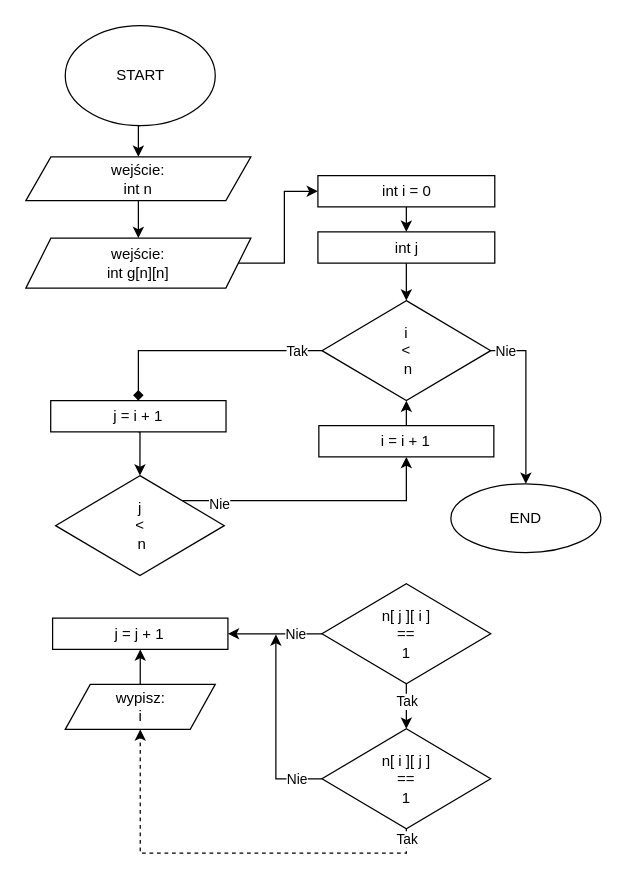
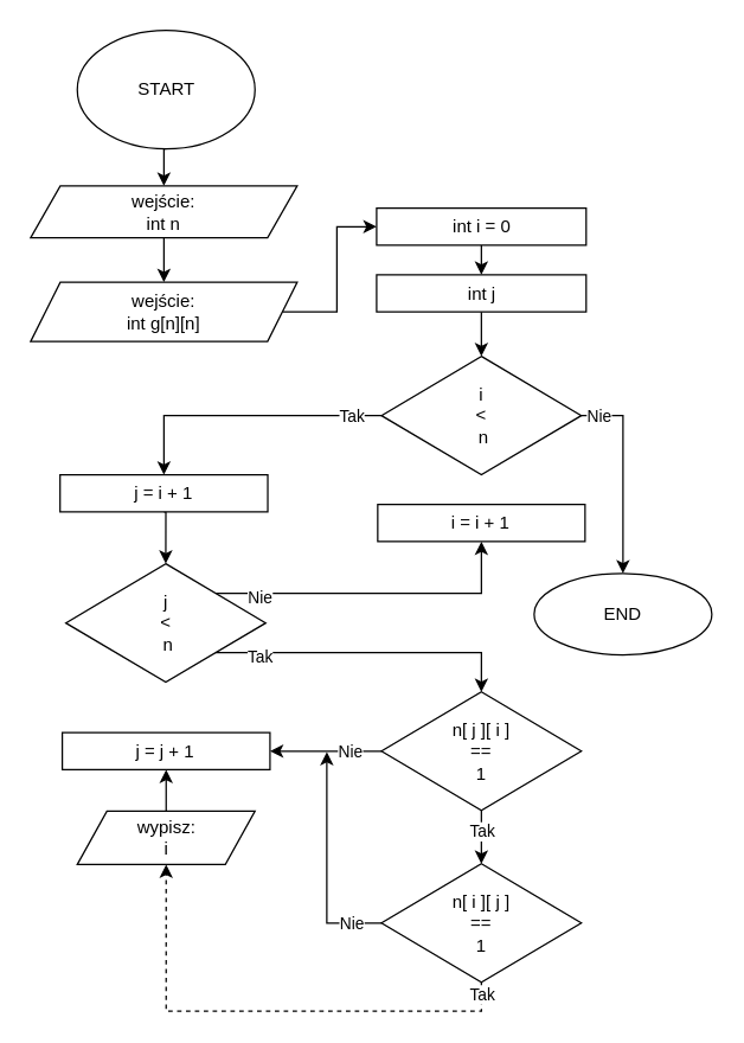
  <mxCell id="0" />
  <mxCell id="1" parent="0" />
  <mxCell id="2" style="edgeStyle=orthogonalEdgeStyle;rounded=0;orthogonalLoop=1;jettySize=auto;html=1;exitX=0.5;exitY=1;exitDx=0;exitDy=0;entryX=0.5;entryY=0;entryDx=0;entryDy=0;" parent="1" source="3" target="15" edge="1"><mxGeometry relative="1" as="geometry" /></mxCell>
  <mxCell id="3" value="START" style="ellipse;whiteSpace=wrap;html=1;" parent="1" vertex="1"><mxGeometry x="51.5" y="20" width="120" height="80" as="geometry" /></mxCell>
  <mxCell id="4" style="edgeStyle=orthogonalEdgeStyle;rounded=0;orthogonalLoop=1;jettySize=auto;html=1;exitX=1;exitY=0.5;exitDx=0;exitDy=0;entryX=0;entryY=0.5;entryDx=0;entryDy=0;" parent="1" source="5" target="32" edge="1"><mxGeometry relative="1" as="geometry"><mxPoint x="251.13" y="102.5" as="targetPoint" /></mxGeometry></mxCell>
  <mxCell id="5" value="wejście:&lt;br&gt;int g[n][n]" style="shape=parallelogram;perimeter=parallelogramPerimeter;whiteSpace=wrap;html=1;fixedSize=1;" parent="1" vertex="1"><mxGeometry x="20" y="190" width="180" height="40" as="geometry" /></mxCell>
  <mxCell id="6" style="edgeStyle=orthogonalEdgeStyle;rounded=0;orthogonalLoop=1;jettySize=auto;html=1;exitX=0.5;exitY=1;exitDx=0;exitDy=0;entryX=0.5;entryY=0;entryDx=0;entryDy=0;" edge="1" parent="1" source="7" target="12"><mxGeometry relative="1" as="geometry" /></mxCell>
  <mxCell id="7" value="int j" style="rounded=0;whiteSpace=wrap;html=1;" parent="1" vertex="1"><mxGeometry x="253.63" y="185" width="141.5" height="25" as="geometry" /></mxCell>
- <mxCell id="8" style="edgeStyle=orthogonalEdgeStyle;rounded=0;orthogonalLoop=1;jettySize=auto;html=1;exitX=0;exitY=0.5;exitDx=0;exitDy=0;entryX=0.5;entryY=0;entryDx=0;entryDy=0;endArrow=diamond;" parent="1" source="12" target="17" edge="1"><mxGeometry relative="1" as="geometry"><mxPoint x="161.5" y="280" as="targetPoint" /></mxGeometry></mxCell>
+ <mxCell id="8" style="edgeStyle=orthogonalEdgeStyle;rounded=0;orthogonalLoop=1;jettySize=auto;html=1;exitX=0;exitY=0.5;exitDx=0;exitDy=0;entryX=0.5;entryY=0;entryDx=0;entryDy=0;" parent="1" source="12" target="17" edge="1"><mxGeometry relative="1" as="geometry"><mxPoint x="161.5" y="280" as="targetPoint" /></mxGeometry></mxCell>
  <mxCell id="9" value="Tak" style="edgeLabel;html=1;align=center;verticalAlign=middle;resizable=0;points=[];" parent="8" vertex="1" connectable="0"><mxGeometry x="-0.708" relative="1" as="geometry"><mxPoint x="7" as="offset" /></mxGeometry></mxCell>
  <mxCell id="10" style="edgeStyle=orthogonalEdgeStyle;rounded=0;orthogonalLoop=1;jettySize=auto;html=1;exitX=1;exitY=0.5;exitDx=0;exitDy=0;entryX=0.5;entryY=0;entryDx=0;entryDy=0;" edge="1" parent="1" source="12" target="13"><mxGeometry relative="1" as="geometry" /></mxCell>
  <mxCell id="11" value="Nie" style="edgeLabel;html=1;align=center;verticalAlign=middle;resizable=0;points=[];" vertex="1" connectable="0" parent="10"><mxGeometry x="-0.873" y="-1" relative="1" as="geometry"><mxPoint x="3" y="-1" as="offset" /></mxGeometry></mxCell>
  <mxCell id="12" value="i&lt;br&gt;&amp;lt;&lt;br&gt;&amp;nbsp;n" style="rhombus;whiteSpace=wrap;html=1;" parent="1" vertex="1"><mxGeometry x="256.88" y="240" width="135" height="80" as="geometry" /></mxCell>
  <mxCell id="13" value="END" style="ellipse;whiteSpace=wrap;html=1;" parent="1" vertex="1"><mxGeometry x="360" y="386.5" width="120" height="55" as="geometry" /></mxCell>
  <mxCell id="14" style="edgeStyle=orthogonalEdgeStyle;rounded=0;orthogonalLoop=1;jettySize=auto;html=1;exitX=0.5;exitY=1;exitDx=0;exitDy=0;entryX=0.5;entryY=0;entryDx=0;entryDy=0;" parent="1" source="15" target="5" edge="1"><mxGeometry relative="1" as="geometry" /></mxCell>
  <mxCell id="15" value="wejście:&lt;br&gt;int n" style="shape=parallelogram;perimeter=parallelogramPerimeter;whiteSpace=wrap;html=1;fixedSize=1;" parent="1" vertex="1"><mxGeometry x="20" y="125" width="180" height="35" as="geometry" /></mxCell>
  <mxCell id="16" style="edgeStyle=orthogonalEdgeStyle;rounded=0;orthogonalLoop=1;jettySize=auto;html=1;exitX=0.5;exitY=1;exitDx=0;exitDy=0;entryX=0.5;entryY=0;entryDx=0;entryDy=0;" edge="1" parent="1" source="17" target="22"><mxGeometry relative="1" as="geometry" /></mxCell>
  <mxCell id="17" value="j = i + 1" style="rounded=0;whiteSpace=wrap;html=1;" parent="1" vertex="1"><mxGeometry x="39.87" y="320" width="140.25" height="25" as="geometry" /></mxCell>
  <mxCell id="18" style="edgeStyle=orthogonalEdgeStyle;rounded=0;orthogonalLoop=1;jettySize=auto;html=1;exitX=1;exitY=0;exitDx=0;exitDy=0;entryX=0.5;entryY=1;entryDx=0;entryDy=0;" parent="1" source="22" edge="1" target="24"><mxGeometry relative="1" as="geometry"><mxPoint x="256.88" y="460" as="targetPoint" /></mxGeometry></mxCell>
  <mxCell id="19" value="Nie" style="edgeLabel;html=1;align=center;verticalAlign=middle;resizable=0;points=[];" parent="18" vertex="1" connectable="0"><mxGeometry x="-0.74" y="1" relative="1" as="geometry"><mxPoint x="1" y="3" as="offset" /></mxGeometry></mxCell>
+ <mxCell id="20" style="edgeStyle=orthogonalEdgeStyle;rounded=0;orthogonalLoop=1;jettySize=auto;html=1;exitX=1;exitY=1;exitDx=0;exitDy=0;entryX=0.5;entryY=0;entryDx=0;entryDy=0;" edge="1" parent="1" source="22" target="30"><mxGeometry relative="1" as="geometry"><Array as="points"><mxPoint x="324" y="440" /></Array></mxGeometry></mxCell>
+ <mxCell id="21" value="Tak" style="edgeLabel;html=1;align=center;verticalAlign=middle;resizable=0;points=[];" vertex="1" connectable="0" parent="20"><mxGeometry x="-0.831" relative="1" as="geometry"><mxPoint x="12" y="2" as="offset" /></mxGeometry></mxCell>
  <mxCell id="22" value="j&lt;br&gt;&amp;lt;&lt;br&gt;&amp;nbsp;n" style="rhombus;whiteSpace=wrap;html=1;" parent="1" vertex="1"><mxGeometry x="43.75" y="380" width="135" height="80" as="geometry" /></mxCell>
- <mxCell id="23" style="edgeStyle=orthogonalEdgeStyle;rounded=0;orthogonalLoop=1;jettySize=auto;html=1;exitX=0.5;exitY=0;exitDx=0;exitDy=0;entryX=0.5;entryY=1;entryDx=0;entryDy=0;" parent="1" source="24" target="12" edge="1"><mxGeometry relative="1" as="geometry" /></mxCell>
  <mxCell id="24" value="i = i + 1" style="rounded=0;whiteSpace=wrap;html=1;" parent="1" vertex="1"><mxGeometry x="254.38" y="340" width="140" height="25" as="geometry" /></mxCell>
  <mxCell id="25" value="j = j + 1" style="rounded=0;whiteSpace=wrap;html=1;" parent="1" vertex="1"><mxGeometry x="41.38" y="494" width="140.25" height="25" as="geometry" /></mxCell>
  <mxCell id="26" style="edgeStyle=orthogonalEdgeStyle;rounded=0;orthogonalLoop=1;jettySize=auto;html=1;exitX=0;exitY=0.5;exitDx=0;exitDy=0;entryX=1;entryY=0.5;entryDx=0;entryDy=0;" edge="1" parent="1" source="30" target="25"><mxGeometry relative="1" as="geometry"><mxPoint x="180" y="500" as="targetPoint" /></mxGeometry></mxCell>
  <mxCell id="27" value="Nie" style="edgeLabel;html=1;align=center;verticalAlign=middle;resizable=0;points=[];" vertex="1" connectable="0" parent="26"><mxGeometry x="-0.249" y="-2" relative="1" as="geometry"><mxPoint x="7" y="2" as="offset" /></mxGeometry></mxCell>
  <mxCell id="28" style="edgeStyle=orthogonalEdgeStyle;rounded=0;orthogonalLoop=1;jettySize=auto;html=1;exitX=0.5;exitY=1;exitDx=0;exitDy=0;entryX=0.5;entryY=0;entryDx=0;entryDy=0;" edge="1" parent="1" source="30" target="38"><mxGeometry relative="1" as="geometry" /></mxCell>
  <mxCell id="29" value="Tak" style="edgeLabel;html=1;align=center;verticalAlign=middle;resizable=0;points=[];" vertex="1" connectable="0" parent="28"><mxGeometry x="0.208" relative="1" as="geometry"><mxPoint y="-8" as="offset" /></mxGeometry></mxCell>
  <mxCell id="30" value="n[ j ][ i ]&lt;br&gt;==&lt;br&gt;1" style="rhombus;whiteSpace=wrap;html=1;" parent="1" vertex="1"><mxGeometry x="256.88" y="466.5" width="135" height="80" as="geometry" /></mxCell>
  <mxCell id="31" style="edgeStyle=orthogonalEdgeStyle;rounded=0;orthogonalLoop=1;jettySize=auto;html=1;exitX=0.5;exitY=1;exitDx=0;exitDy=0;entryX=0.5;entryY=0;entryDx=0;entryDy=0;" parent="1" source="32" target="7" edge="1"><mxGeometry relative="1" as="geometry" /></mxCell>
  <mxCell id="32" value="int i = 0" style="rounded=0;whiteSpace=wrap;html=1;" parent="1" vertex="1"><mxGeometry x="253.63" y="140" width="141.5" height="25" as="geometry" /></mxCell>
  <mxCell id="33" style="edgeStyle=orthogonalEdgeStyle;rounded=0;orthogonalLoop=1;jettySize=auto;html=1;exitX=0.5;exitY=0;exitDx=0;exitDy=0;entryX=0.5;entryY=1;entryDx=0;entryDy=0;" edge="1" parent="1" source="39" target="25"><mxGeometry relative="1" as="geometry" /></mxCell>
  <mxCell id="34" style="edgeStyle=orthogonalEdgeStyle;rounded=0;orthogonalLoop=1;jettySize=auto;html=1;exitX=0;exitY=0.5;exitDx=0;exitDy=0;" edge="1" parent="1" source="38"><mxGeometry relative="1" as="geometry"><mxPoint x="256.88" y="647" as="sourcePoint" /><mxPoint x="220" y="507" as="targetPoint" /><Array as="points"><mxPoint x="220" y="623" /></Array></mxGeometry></mxCell>
  <mxCell id="35" value="Nie" style="edgeLabel;html=1;align=center;verticalAlign=middle;resizable=0;points=[];" vertex="1" connectable="0" parent="34"><mxGeometry x="-0.937" relative="1" as="geometry"><mxPoint x="-15" as="offset" /></mxGeometry></mxCell>
  <mxCell id="36" style="edgeStyle=orthogonalEdgeStyle;rounded=0;orthogonalLoop=1;jettySize=auto;html=1;exitX=0.5;exitY=1;exitDx=0;exitDy=0;entryX=0.5;entryY=1;entryDx=0;entryDy=0;dashed=1;" edge="1" parent="1" source="38" target="39"><mxGeometry relative="1" as="geometry"><Array as="points"><mxPoint x="324" y="682" /><mxPoint x="112" y="682" /><mxPoint x="112" y="583" /></Array></mxGeometry></mxCell>
  <mxCell id="37" value="Tak" style="edgeLabel;html=1;align=center;verticalAlign=middle;resizable=0;points=[];" vertex="1" connectable="0" parent="36"><mxGeometry x="-0.908" relative="1" as="geometry"><mxPoint y="-7" as="offset" /></mxGeometry></mxCell>
  <mxCell id="38" value="n[ i ][ j ]&lt;br&gt;==&lt;br&gt;1" style="rhombus;whiteSpace=wrap;html=1;" parent="1" vertex="1"><mxGeometry x="256.88" y="582.5" width="135" height="80" as="geometry" /></mxCell>
  <mxCell id="39" value="wypisz:&lt;br&gt;i" style="shape=parallelogram;perimeter=parallelogramPerimeter;whiteSpace=wrap;html=1;fixedSize=1;" parent="1" vertex="1"><mxGeometry x="51.5" y="547" width="120" height="36" as="geometry" /></mxCell>
